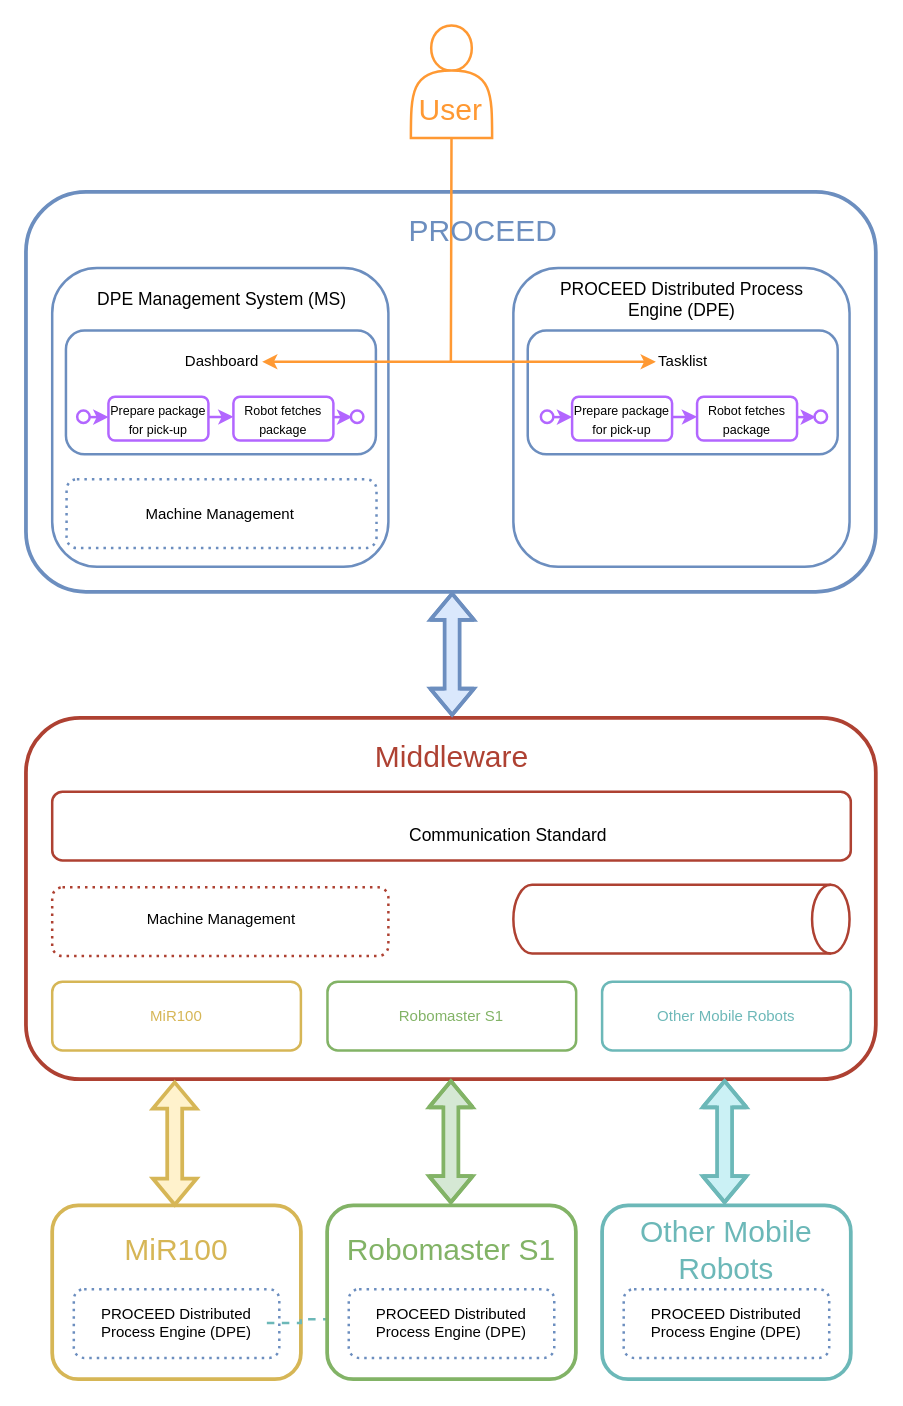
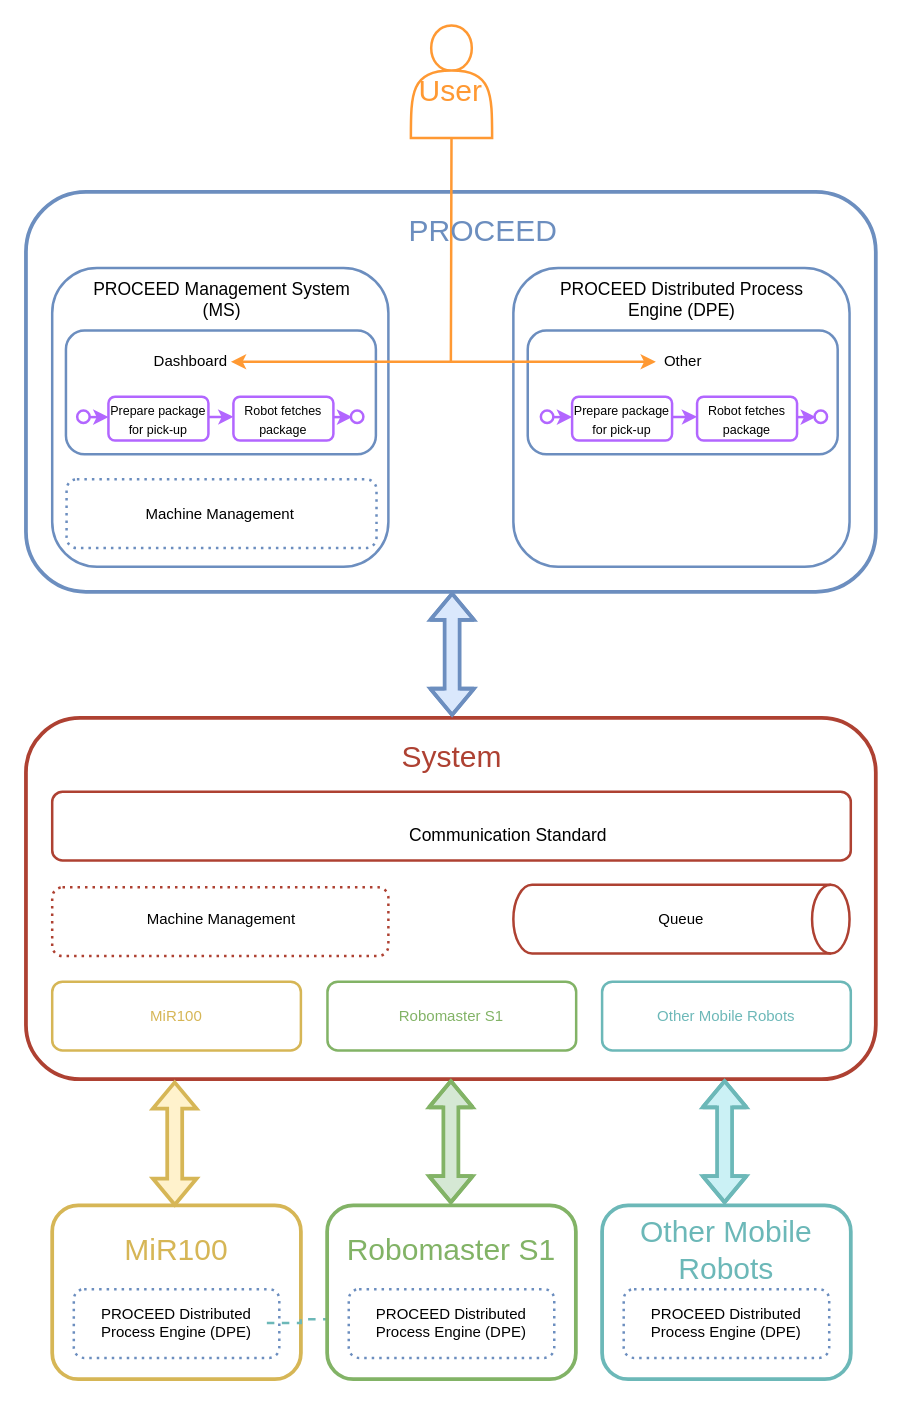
  <mxCell id="0" />
  <mxCell id="1" parent="0" />
  <mxCell id="2" value="" style="rounded=1;whiteSpace=wrap;html=1;fontSize=16;fontColor=#000000;strokeColor=#6C8EBF;strokeWidth=2;dashed=1;" vertex="1" parent="1"><mxGeometry x="52.5" y="383" width="248" height="50" as="geometry" /></mxCell>
  <mxCell id="3" value="" style="rounded=1;whiteSpace=wrap;html=1;fontSize=16;fontColor=#B266FF;strokeColor=#6C8EBF;strokeWidth=3;" vertex="1" parent="1"><mxGeometry x="20" y="153" width="680" height="320" as="geometry" /></mxCell>
  <mxCell id="4" value="" style="rounded=1;whiteSpace=wrap;html=1;fontSize=16;fontColor=#000000;strokeColor=#6C8EBF;strokeWidth=2;" vertex="1" parent="1"><mxGeometry x="41" y="214" width="269" height="239" as="geometry" /></mxCell>
  <mxCell id="5" value="" style="rounded=1;whiteSpace=wrap;html=1;fontSize=16;fontColor=#000000;strokeColor=#6C8EBF;strokeWidth=2;" vertex="1" parent="1"><mxGeometry x="52" y="264" width="248" height="99" as="geometry" /></mxCell>
  <mxCell id="6" value="" style="shape=actor;whiteSpace=wrap;html=1;strokeColor=#FF9933;strokeWidth=2;" parent="1" vertex="1"><mxGeometry x="328" y="20" width="65" height="90" as="geometry" /></mxCell>
  <mxCell id="7" value="" style="group;strokeWidth=2;" parent="1" vertex="1" connectable="0"><mxGeometry x="61" y="317" width="229" height="35" as="geometry" /></mxCell>
  <mxCell id="8" value="&lt;font style=&quot;line-height: 1; font-size: 10px;&quot;&gt;Prepare package for pick-up&lt;/font&gt;" style="rounded=1;whiteSpace=wrap;html=1;strokeColor=#B266FF;strokeWidth=2;" parent="7" vertex="1"><mxGeometry x="25" width="80" height="35" as="geometry" /></mxCell>
  <mxCell id="9" value="&lt;font style=&quot;line-height: 1; font-size: 10px;&quot;&gt;Robot fetches package&lt;/font&gt;" style="rounded=1;whiteSpace=wrap;html=1;strokeColor=#B266FF;strokeWidth=2;" parent="7" vertex="1"><mxGeometry x="125" width="80" height="35" as="geometry" /></mxCell>
  <mxCell id="10" value="" style="ellipse;whiteSpace=wrap;html=1;aspect=fixed;fontSize=8;strokeColor=#B266FF;strokeWidth=2;" parent="7" vertex="1"><mxGeometry y="11" width="10" height="10" as="geometry" /></mxCell>
  <mxCell id="11" value="" style="ellipse;whiteSpace=wrap;html=1;aspect=fixed;fontSize=8;strokeColor=#B266FF;strokeWidth=2;" parent="7" vertex="1"><mxGeometry x="219" y="11" width="10" height="10" as="geometry" /></mxCell>
  <mxCell id="12" value="" style="endArrow=classic;html=1;rounded=0;fontSize=8;strokeColor=#B266FF;strokeWidth=2;" parent="7" edge="1"><mxGeometry width="50" height="50" relative="1" as="geometry"><mxPoint x="10" y="16.25" as="sourcePoint" /><mxPoint x="25" y="16.25" as="targetPoint" /></mxGeometry></mxCell>
  <mxCell id="13" value="" style="endArrow=classic;html=1;rounded=0;fontSize=8;strokeColor=#B266FF;strokeWidth=2;" parent="7" edge="1"><mxGeometry width="50" height="50" relative="1" as="geometry"><mxPoint x="205" y="16.25" as="sourcePoint" /><mxPoint x="220" y="16.25" as="targetPoint" /></mxGeometry></mxCell>
  <mxCell id="14" value="" style="endArrow=classic;html=1;rounded=0;fontSize=8;strokeColor=#B266FF;strokeWidth=2;" parent="7" edge="1"><mxGeometry width="50" height="50" relative="1" as="geometry"><mxPoint x="105" y="16.25" as="sourcePoint" /><mxPoint x="125" y="16" as="targetPoint" /></mxGeometry></mxCell>
- <mxCell id="15" value="&lt;font style=&quot;font-size: 12px;&quot;&gt;Dashboard&lt;/font&gt;" style="text;html=1;strokeColor=none;fillColor=none;align=center;verticalAlign=middle;whiteSpace=wrap;rounded=0;fontSize=10;" parent="1" vertex="1"><mxGeometry x="145" y="274" width="64" height="30" as="geometry" /></mxCell>
- <mxCell id="16" value="&lt;font style=&quot;font-size: 14px;&quot;&gt;DPE Management System (MS)&lt;/font&gt;" style="text;html=1;strokeColor=none;fillColor=none;align=center;verticalAlign=middle;whiteSpace=wrap;rounded=0;fontSize=12;" parent="1" vertex="1"><mxGeometry x="56.5" y="224" width="240" height="30" as="geometry" /></mxCell>
+ <mxCell id="15" value="&lt;font style=&quot;font-size: 12px;&quot;&gt;Dashboard&lt;/font&gt;" style="text;html=1;strokeColor=none;fillColor=none;align=center;verticalAlign=middle;whiteSpace=wrap;rounded=0;fontSize=10;" parent="1" vertex="1"><mxGeometry x="120" y="274" width="64" height="30" as="geometry" /></mxCell>
+ <mxCell id="16" value="&lt;font style=&quot;font-size: 14px;&quot;&gt;PROCEED Management System (MS)&lt;/font&gt;" style="text;html=1;strokeColor=none;fillColor=none;align=center;verticalAlign=middle;whiteSpace=wrap;rounded=0;fontSize=12;" parent="1" vertex="1"><mxGeometry x="56.5" y="224" width="240" height="30" as="geometry" /></mxCell>
  <mxCell id="17" value="" style="rounded=1;whiteSpace=wrap;html=1;fontSize=16;fontColor=#000000;strokeColor=#6C8EBF;strokeWidth=2;" vertex="1" parent="1"><mxGeometry x="410" y="214" width="269" height="239" as="geometry" /></mxCell>
  <mxCell id="18" value="" style="endArrow=classic;html=1;rounded=0;fontSize=14;strokeColor=#FF9933;entryX=1;entryY=0.5;entryDx=0;entryDy=0;strokeWidth=2;exitX=0.5;exitY=1;exitDx=0;exitDy=0;" parent="1" target="15" edge="1" source="6"><mxGeometry width="50" height="50" relative="1" as="geometry"><mxPoint x="360" y="123" as="sourcePoint" /><mxPoint x="410" y="147" as="targetPoint" /><Array as="points"><mxPoint x="360" y="289" /></Array></mxGeometry></mxCell>
- <mxCell id="19" value="&lt;font color=&quot;#ff9933&quot; style=&quot;font-size: 24px;&quot;&gt;User&lt;/font&gt;" style="text;html=1;strokeColor=none;fillColor=none;align=center;verticalAlign=middle;whiteSpace=wrap;rounded=0;fontSize=14;" parent="1" vertex="1"><mxGeometry x="330" y="73" width="60" height="30" as="geometry" /></mxCell>
+ <mxCell id="19" value="&lt;font color=&quot;#ff9933&quot; style=&quot;font-size: 24px;&quot;&gt;User&lt;/font&gt;" style="text;html=1;strokeColor=none;fillColor=none;align=center;verticalAlign=middle;whiteSpace=wrap;rounded=0;fontSize=14;" parent="1" vertex="1"><mxGeometry x="330" y="58" width="60" height="30" as="geometry" /></mxCell>
  <mxCell id="20" value="" style="rounded=1;whiteSpace=wrap;html=1;fontSize=16;fontColor=#000000;strokeColor=#6C8EBF;strokeWidth=2;" vertex="1" parent="1"><mxGeometry x="421.5" y="264" width="248" height="99" as="geometry" /></mxCell>
  <mxCell id="21" value="&lt;font style=&quot;font-size: 14px;&quot;&gt;PROCEED Distributed Process Engine (DPE)&lt;/font&gt;" style="text;html=1;strokeColor=none;fillColor=none;align=center;verticalAlign=middle;whiteSpace=wrap;rounded=0;fontSize=12;" vertex="1" parent="1"><mxGeometry x="424.5" y="224" width="240" height="30" as="geometry" /></mxCell>
- <mxCell id="22" value="&lt;font style=&quot;font-size: 12px;&quot;&gt;Tasklist&lt;/font&gt;" style="text;html=1;strokeColor=none;fillColor=none;align=center;verticalAlign=middle;whiteSpace=wrap;rounded=0;fontSize=10;" vertex="1" parent="1"><mxGeometry x="524" y="274" width="44" height="30" as="geometry" /></mxCell>
+ <mxCell id="22" value="&lt;font style=&quot;font-size: 12px;&quot;&gt;Other&lt;/font&gt;" style="text;html=1;strokeColor=none;fillColor=none;align=center;verticalAlign=middle;whiteSpace=wrap;rounded=0;fontSize=10;" vertex="1" parent="1"><mxGeometry x="524" y="274" width="44" height="30" as="geometry" /></mxCell>
  <mxCell id="23" value="" style="endArrow=classic;html=1;rounded=0;strokeColor=#FF9933;strokeWidth=2;" edge="1" parent="1" target="22"><mxGeometry width="50" height="50" relative="1" as="geometry"><mxPoint x="360" y="289" as="sourcePoint" /><mxPoint x="410" y="233" as="targetPoint" /></mxGeometry></mxCell>
  <mxCell id="24" value="&lt;font color=&quot;#6c8ebf&quot; style=&quot;font-size: 24px;&quot;&gt;PROCEED&lt;/font&gt;" style="text;html=1;strokeColor=none;fillColor=none;align=center;verticalAlign=middle;whiteSpace=wrap;rounded=0;fontSize=12;" vertex="1" parent="1"><mxGeometry x="266" y="170" width="240" height="30" as="geometry" /></mxCell>
  <mxCell id="25" value="" style="group;strokeWidth=2;" vertex="1" connectable="0" parent="1"><mxGeometry x="432" y="317" width="229" height="35" as="geometry" /></mxCell>
  <mxCell id="26" value="&lt;font style=&quot;line-height: 1; font-size: 10px;&quot;&gt;Prepare package for pick-up&lt;/font&gt;" style="rounded=1;whiteSpace=wrap;html=1;strokeColor=#B266FF;strokeWidth=2;" vertex="1" parent="25"><mxGeometry x="25" width="80" height="35" as="geometry" /></mxCell>
  <mxCell id="27" value="&lt;font style=&quot;line-height: 1; font-size: 10px;&quot;&gt;Robot fetches package&lt;/font&gt;" style="rounded=1;whiteSpace=wrap;html=1;strokeColor=#B266FF;strokeWidth=2;" vertex="1" parent="25"><mxGeometry x="125" width="80" height="35" as="geometry" /></mxCell>
  <mxCell id="28" value="" style="ellipse;whiteSpace=wrap;html=1;aspect=fixed;fontSize=8;strokeColor=#B266FF;strokeWidth=2;" vertex="1" parent="25"><mxGeometry y="11" width="10" height="10" as="geometry" /></mxCell>
  <mxCell id="29" value="" style="ellipse;whiteSpace=wrap;html=1;aspect=fixed;fontSize=8;strokeColor=#B266FF;strokeWidth=2;" vertex="1" parent="25"><mxGeometry x="219" y="11" width="10" height="10" as="geometry" /></mxCell>
  <mxCell id="30" value="" style="endArrow=classic;html=1;rounded=0;fontSize=8;strokeColor=#B266FF;strokeWidth=2;" edge="1" parent="25"><mxGeometry width="50" height="50" relative="1" as="geometry"><mxPoint x="10" y="16.25" as="sourcePoint" /><mxPoint x="25" y="16.25" as="targetPoint" /></mxGeometry></mxCell>
  <mxCell id="31" value="" style="endArrow=classic;html=1;rounded=0;fontSize=8;strokeColor=#B266FF;strokeWidth=2;" edge="1" parent="25"><mxGeometry width="50" height="50" relative="1" as="geometry"><mxPoint x="205" y="16.25" as="sourcePoint" /><mxPoint x="220" y="16.25" as="targetPoint" /></mxGeometry></mxCell>
  <mxCell id="32" value="" style="endArrow=classic;html=1;rounded=0;fontSize=8;strokeColor=#B266FF;strokeWidth=2;" edge="1" parent="25"><mxGeometry width="50" height="50" relative="1" as="geometry"><mxPoint x="105" y="16.25" as="sourcePoint" /><mxPoint x="125" y="16" as="targetPoint" /></mxGeometry></mxCell>
  <mxCell id="33" value="" style="rounded=1;whiteSpace=wrap;html=1;fontSize=16;fontColor=#000000;strokeColor=#6C8EBF;strokeWidth=2;dashed=1;dashPattern=1 2;" vertex="1" parent="1"><mxGeometry x="52.5" y="383" width="248" height="55" as="geometry" /></mxCell>
  <mxCell id="34" value="&lt;font style=&quot;font-size: 12px;&quot;&gt;Machine Management&lt;/font&gt;" style="text;html=1;strokeColor=none;fillColor=none;align=center;verticalAlign=middle;whiteSpace=wrap;rounded=0;fontSize=10;" vertex="1" parent="1"><mxGeometry x="103.25" y="395.5" width="144.5" height="30" as="geometry" /></mxCell>
  <mxCell id="35" value="" style="rounded=1;whiteSpace=wrap;html=1;fontSize=16;fontColor=#B266FF;strokeColor=#AE4132;strokeWidth=3;" vertex="1" parent="1"><mxGeometry x="20" y="574" width="680" height="289" as="geometry" /></mxCell>
- <mxCell id="36" value="&lt;font color=&quot;#ae4132&quot; style=&quot;font-size: 24px;&quot;&gt;Middleware&lt;/font&gt;" style="text;html=1;strokeColor=none;fillColor=none;align=center;verticalAlign=middle;whiteSpace=wrap;rounded=0;fontSize=12;" vertex="1" parent="1"><mxGeometry x="241" y="591" width="240" height="30" as="geometry" /></mxCell>
+ <mxCell id="36" value="&lt;font color=&quot;#ae4132&quot; style=&quot;font-size: 24px;&quot;&gt;System&lt;/font&gt;" style="text;html=1;strokeColor=none;fillColor=none;align=center;verticalAlign=middle;whiteSpace=wrap;rounded=0;fontSize=12;" vertex="1" parent="1"><mxGeometry x="241" y="591" width="240" height="30" as="geometry" /></mxCell>
  <mxCell id="37" value="" style="rounded=1;whiteSpace=wrap;html=1;fontSize=24;fontColor=#AE4132;strokeColor=#AE4132;strokeWidth=2;fillColor=none;" vertex="1" parent="1"><mxGeometry x="41" y="633" width="639" height="55" as="geometry" /></mxCell>
  <mxCell id="38" value="&lt;font style=&quot;font-size: 14px;&quot;&gt;Communication Standard&lt;/font&gt;" style="text;html=1;strokeColor=none;fillColor=none;align=center;verticalAlign=middle;whiteSpace=wrap;rounded=0;fontSize=12;" vertex="1" parent="1"><mxGeometry x="285.5" y="653" width="240" height="30" as="geometry" /></mxCell>
  <mxCell id="39" value="" style="rounded=1;whiteSpace=wrap;html=1;fontSize=16;fontColor=#000000;strokeColor=#AE4132;strokeWidth=2;dashed=1;dashPattern=1 2;" vertex="1" parent="1"><mxGeometry x="41" y="709.5" width="269" height="55" as="geometry" /></mxCell>
  <mxCell id="40" value="&lt;font style=&quot;font-size: 12px;&quot;&gt;Machine Management&lt;/font&gt;" style="text;html=1;strokeColor=none;fillColor=none;align=center;verticalAlign=middle;whiteSpace=wrap;rounded=0;fontSize=10;" vertex="1" parent="1"><mxGeometry x="103.75" y="720" width="144.5" height="30" as="geometry" /></mxCell>
  <mxCell id="41" value="" style="shape=cylinder3;whiteSpace=wrap;html=1;boundedLbl=1;backgroundOutline=1;size=15;fontSize=24;fontColor=#FF9933;strokeColor=#AE4132;strokeWidth=2;fillColor=none;direction=south;" vertex="1" parent="1"><mxGeometry x="410" y="707.5" width="269" height="55" as="geometry" /></mxCell>
+ <mxCell id="42" value="&lt;font style=&quot;font-size: 12px;&quot;&gt;Queue&lt;/font&gt;" style="text;html=1;strokeColor=none;fillColor=none;align=center;verticalAlign=middle;whiteSpace=wrap;rounded=0;fontSize=10;" vertex="1" parent="1"><mxGeometry x="472.25" y="720" width="144.5" height="30" as="geometry" /></mxCell>
  <mxCell id="43" value="" style="rounded=1;whiteSpace=wrap;html=1;fontSize=16;fontColor=#000000;strokeColor=#D6B656;strokeWidth=2;" vertex="1" parent="1"><mxGeometry x="41" y="785" width="199" height="55" as="geometry" /></mxCell>
  <mxCell id="44" value="" style="rounded=1;whiteSpace=wrap;html=1;fontSize=16;fontColor=#000000;strokeColor=#82B366;strokeWidth=2;" vertex="1" parent="1"><mxGeometry x="261.25" y="785" width="199" height="55" as="geometry" /></mxCell>
  <mxCell id="45" value="" style="rounded=1;whiteSpace=wrap;html=1;fontSize=16;fontColor=#000000;strokeColor=#6CB8B8;strokeWidth=2;" vertex="1" parent="1"><mxGeometry x="481" y="785" width="199" height="55" as="geometry" /></mxCell>
  <mxCell id="46" value="&lt;span style=&quot;font-size: 12px;&quot;&gt;&lt;font color=&quot;#d6b656&quot;&gt;MiR100&lt;/font&gt;&lt;/span&gt;" style="text;html=1;strokeColor=none;fillColor=none;align=center;verticalAlign=middle;whiteSpace=wrap;rounded=0;fontSize=10;" vertex="1" parent="1"><mxGeometry x="68.25" y="797.5" width="144.5" height="30" as="geometry" /></mxCell>
  <mxCell id="47" value="&lt;span style=&quot;font-size: 12px;&quot;&gt;Robomaster S1&lt;/span&gt;" style="text;html=1;strokeColor=none;fillColor=none;align=center;verticalAlign=middle;whiteSpace=wrap;rounded=0;fontSize=10;fontColor=#82B366;" vertex="1" parent="1"><mxGeometry x="288" y="797.5" width="144.5" height="30" as="geometry" /></mxCell>
  <mxCell id="48" value="&lt;span style=&quot;font-size: 12px;&quot;&gt;&lt;font&gt;Other Mobile Robots&lt;/font&gt;&lt;/span&gt;" style="text;html=1;strokeColor=none;fillColor=none;align=center;verticalAlign=middle;whiteSpace=wrap;rounded=0;fontSize=10;fontColor=#6CB8B8;" vertex="1" parent="1"><mxGeometry x="508.25" y="797.5" width="144.5" height="30" as="geometry" /></mxCell>
  <mxCell id="49" value="" style="rounded=1;whiteSpace=wrap;html=1;fontSize=16;fontColor=#000000;strokeColor=#D6B656;strokeWidth=3;" vertex="1" parent="1"><mxGeometry x="41" y="964" width="199" height="139" as="geometry" /></mxCell>
  <mxCell id="50" value="&lt;font color=&quot;#d6b656&quot; style=&quot;font-size: 24px;&quot;&gt;MiR100&lt;/font&gt;" style="text;html=1;strokeColor=none;fillColor=none;align=center;verticalAlign=middle;whiteSpace=wrap;rounded=0;fontSize=12;fontColor=#000000;" vertex="1" parent="1"><mxGeometry x="46" y="985" width="189" height="30" as="geometry" /></mxCell>
  <mxCell id="51" value="" style="rounded=1;whiteSpace=wrap;html=1;fontSize=16;fontColor=#D6B656;strokeColor=#6C8EBF;strokeWidth=2;dashed=1;dashPattern=1 2;" vertex="1" parent="1"><mxGeometry x="58.29" y="1031" width="164.43" height="55" as="geometry" /></mxCell>
  <mxCell id="52" value="" style="edgeStyle=orthogonalEdgeStyle;rounded=0;orthogonalLoop=1;jettySize=auto;html=1;dashed=1;fontSize=24;fontColor=#000000;strokeColor=#6CB8B8;strokeWidth=2;fillColor=#CBF1F5;" edge="1" parent="1" source="53"><mxGeometry relative="1" as="geometry"><mxPoint x="267" y="1075" as="targetPoint" /></mxGeometry></mxCell>
  <mxCell id="53" value="&lt;span style=&quot;font-size: 12px;&quot;&gt;&lt;font&gt;PROCEED Distributed Process Engine (DPE)&lt;/font&gt;&lt;/span&gt;" style="text;html=1;strokeColor=none;fillColor=none;align=center;verticalAlign=middle;whiteSpace=wrap;rounded=0;fontSize=10;fontColor=#000000;" vertex="1" parent="1"><mxGeometry x="68.25" y="1043" width="144.5" height="30" as="geometry" /></mxCell>
  <mxCell id="54" value="" style="shape=flexArrow;endArrow=classic;startArrow=classic;html=1;rounded=0;fontSize=48;strokeWidth=3;fillColor=#dae8fc;strokeColor=#6c8ebf;entryX=0.5;entryY=1;entryDx=0;entryDy=0;" edge="1" parent="1"><mxGeometry width="100" height="100" relative="1" as="geometry"><mxPoint x="361" y="573" as="sourcePoint" /><mxPoint x="361" y="473" as="targetPoint" /><Array as="points"><mxPoint x="361" y="502" /></Array></mxGeometry></mxCell>
  <mxCell id="55" value="" style="shape=flexArrow;endArrow=classic;startArrow=classic;html=1;rounded=0;fontSize=48;strokeWidth=3;fillColor=#fff2cc;strokeColor=#d6b656;" edge="1" parent="1"><mxGeometry width="100" height="100" relative="1" as="geometry"><mxPoint x="139.07" y="965" as="sourcePoint" /><mxPoint x="139" y="864" as="targetPoint" /></mxGeometry></mxCell>
  <mxCell id="56" value="" style="shape=flexArrow;endArrow=classic;startArrow=classic;html=1;rounded=0;fontSize=48;strokeWidth=3;fillColor=#d5e8d4;strokeColor=#82b366;entryX=0.767;entryY=1.006;entryDx=0;entryDy=0;entryPerimeter=0;" edge="1" parent="1"><mxGeometry width="100" height="100" relative="1" as="geometry"><mxPoint x="360" y="963" as="sourcePoint" /><mxPoint x="359.996" y="863" as="targetPoint" /><Array as="points"><mxPoint x="360" y="923" /></Array></mxGeometry></mxCell>
  <mxCell id="57" value="" style="shape=flexArrow;endArrow=classic;startArrow=classic;html=1;rounded=0;fontSize=48;strokeWidth=3;fillColor=#CBF1F5;strokeColor=#6CB8B8;entryX=0.767;entryY=1.006;entryDx=0;entryDy=0;entryPerimeter=0;" edge="1" parent="1"><mxGeometry width="100" height="100" relative="1" as="geometry"><mxPoint x="579" y="963" as="sourcePoint" /><mxPoint x="578.996" y="863" as="targetPoint" /><Array as="points"><mxPoint x="579" y="923" /></Array></mxGeometry></mxCell>
  <mxCell id="58" value="" style="rounded=1;whiteSpace=wrap;html=1;fontSize=16;fontColor=#000000;strokeColor=#82B366;strokeWidth=3;" vertex="1" parent="1"><mxGeometry x="261" y="964" width="199" height="139" as="geometry" /></mxCell>
  <mxCell id="59" value="&lt;font color=&quot;#82b366&quot; style=&quot;font-size: 24px;&quot;&gt;Robomaster S1&lt;/font&gt;" style="text;html=1;strokeColor=none;fillColor=none;align=center;verticalAlign=middle;whiteSpace=wrap;rounded=0;fontSize=12;fontColor=#000000;" vertex="1" parent="1"><mxGeometry x="266" y="985" width="189" height="30" as="geometry" /></mxCell>
  <mxCell id="60" value="" style="rounded=1;whiteSpace=wrap;html=1;fontSize=16;fontColor=#D6B656;strokeColor=#6C8EBF;strokeWidth=2;dashed=1;dashPattern=1 2;" vertex="1" parent="1"><mxGeometry x="278.29" y="1031" width="164.43" height="55" as="geometry" /></mxCell>
  <mxCell id="61" value="&lt;span style=&quot;font-size: 12px;&quot;&gt;PROCEED Distributed Process Engine (DPE)&lt;/span&gt;" style="text;html=1;strokeColor=none;fillColor=none;align=center;verticalAlign=middle;whiteSpace=wrap;rounded=0;fontSize=10;fontColor=#000000;" vertex="1" parent="1"><mxGeometry x="288.25" y="1043" width="144.5" height="30" as="geometry" /></mxCell>
  <mxCell id="62" value="" style="rounded=1;whiteSpace=wrap;html=1;fontSize=16;fontColor=#000000;strokeColor=#6CB8B8;strokeWidth=3;" vertex="1" parent="1"><mxGeometry x="481" y="964" width="199" height="139" as="geometry" /></mxCell>
  <mxCell id="63" value="&lt;font style=&quot;font-size: 24px;&quot;&gt;Other Mobile Robots&lt;/font&gt;" style="text;html=1;strokeColor=none;fillColor=none;align=center;verticalAlign=middle;whiteSpace=wrap;rounded=0;fontSize=12;fontColor=#6CB8B8;" vertex="1" parent="1"><mxGeometry x="486" y="985" width="189" height="30" as="geometry" /></mxCell>
  <mxCell id="64" value="" style="rounded=1;whiteSpace=wrap;html=1;fontSize=16;fontColor=#D6B656;strokeColor=#6C8EBF;strokeWidth=2;dashed=1;dashPattern=1 2;" vertex="1" parent="1"><mxGeometry x="498.29" y="1031" width="164.43" height="55" as="geometry" /></mxCell>
  <mxCell id="65" value="&lt;span style=&quot;font-size: 12px;&quot;&gt;PROCEED Distributed Process Engine (DPE)&lt;/span&gt;" style="text;html=1;strokeColor=none;fillColor=none;align=center;verticalAlign=middle;whiteSpace=wrap;rounded=0;fontSize=10;fontColor=#000000;" vertex="1" parent="1"><mxGeometry x="508.25" y="1043" width="144.5" height="30" as="geometry" /></mxCell>
